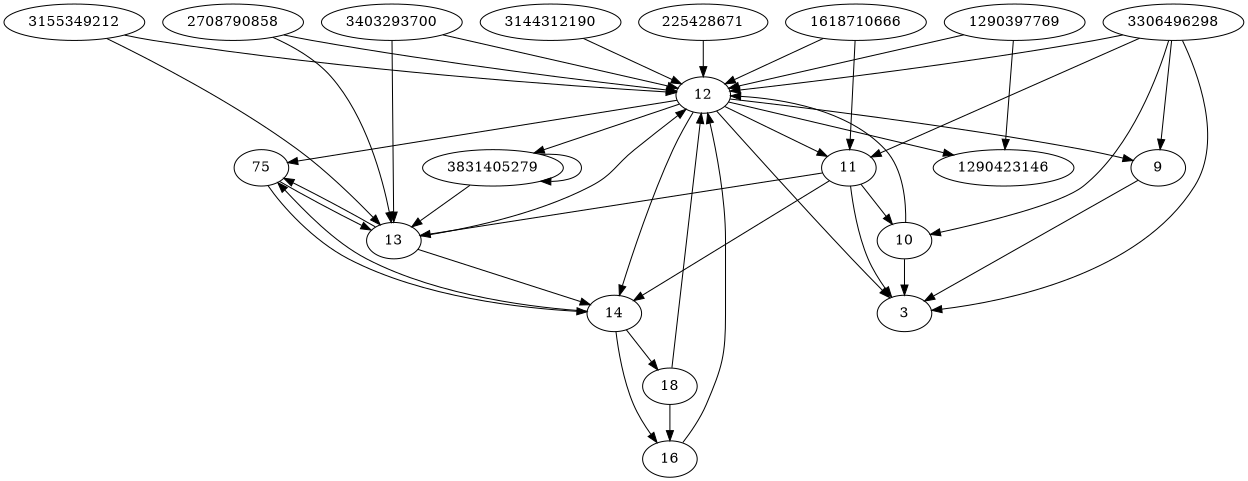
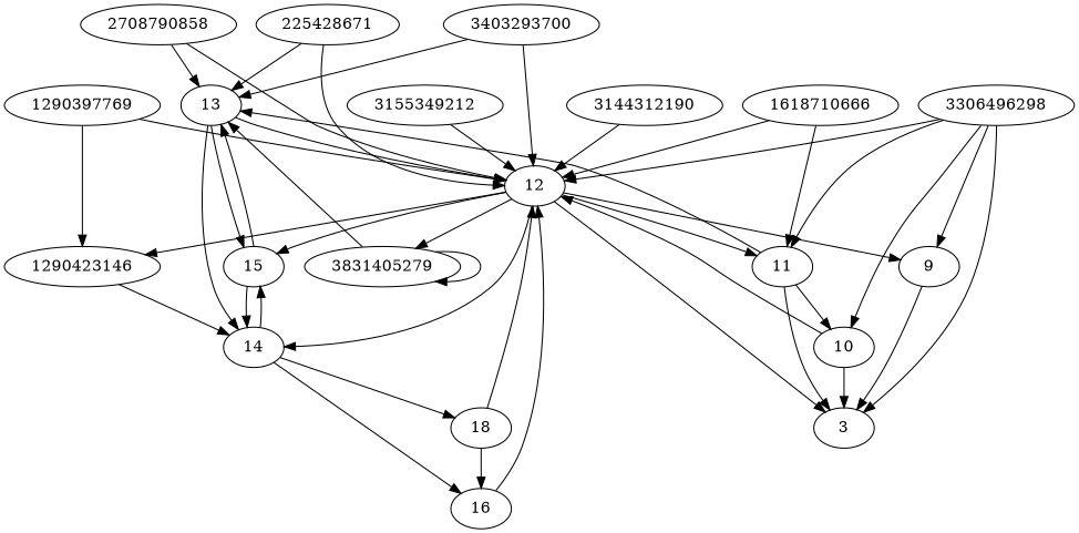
  digraph {
    225428671
    13
    12
-   15 [label=75]
+   15
    14
    1290423146
    3
    11
    9
    3831405279
    3144312190
    3403293700
    1290397769
    3306496298
    10
    2708790858
    16
    18
    3155349212
    n20 [label=1618710666]
-   3155349212 -> 13
+   225428671 -> 13
    225428671 -> 12
    13 -> 12
    13 -> 15
    13 -> 14
    12 -> 15
    12 -> 14
    12 -> 1290423146
    12 -> 3
    12 -> 11
    12 -> 9
    12 -> 3831405279
    15 -> 13
    15 -> 14
    14 -> 15
    14 -> 16
    14 -> 18
    11 -> 13
-   11 -> 14
+   1290423146 -> 14
    11 -> 3
    11 -> 10
    9 -> 3
    3831405279 -> 13
    3831405279 -> 3831405279
    3144312190 -> 12
    3403293700 -> 13
    3403293700 -> 12
    1290397769 -> 12
    1290397769 -> 1290423146
    3306496298 -> 12
    3306496298 -> 3
    3306496298 -> 11
    3306496298 -> 9
    3306496298 -> 10
    10 -> 12
    10 -> 3
    2708790858 -> 13
    2708790858 -> 12
    16 -> 12
    18 -> 12
    18 -> 16
    3155349212 -> 12
    n20 -> 12
    n20 -> 11
  }
